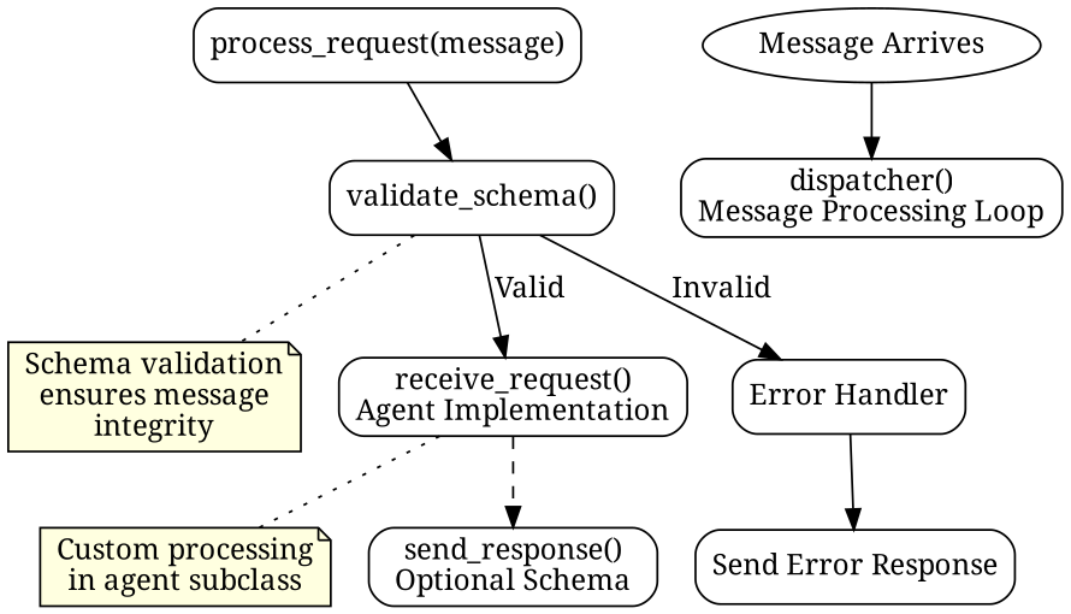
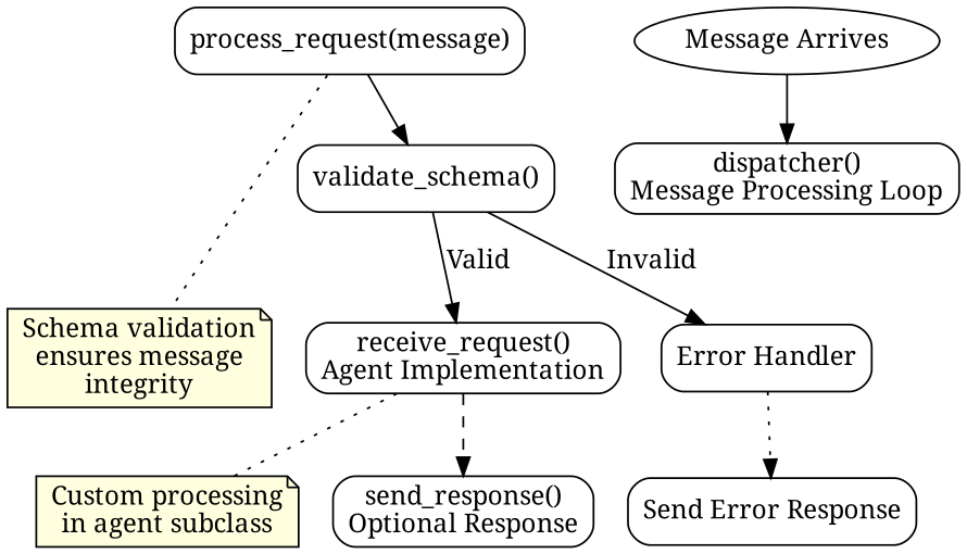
  digraph {
    fontname="Noto Serif"
    rankdir=TB
    node [fontname="Noto Serif" shape=box style=rounded]
    edge [fontname="Noto Serif"]
    n1 [fillcolor=lightyellow label="Schema validation\nensures message\nintegrity" shape=note style=filled]
    n2 [fillcolor=lightyellow label="Custom processing\nin agent subclass" shape=note style=filled]
    n3 [label="Message Arrives" shape=oval]
    n4 [label="dispatcher()\nMessage Processing Loop"]
    n5 [label="process_request(message)"]
    n6 [label="validate_schema()"]
    n7 [label="receive_request()\nAgent Implementation"]
    n8 [label="Error Handler"]
-   n9 [label="send_response()\nOptional Schema"]
+   n9 [label="send_response()\nOptional Response"]
    n10 [label="Send Error Response"]
    subgraph sub_1 {
      n1
      n2
    }
    n3 -> n4
    n5 -> n6
-   n6 -> n1 [arrowhead=none style=dotted]
+   n5 -> n1 [arrowhead=none style=dotted]
    n6 -> n7 [label=Valid]
    n6 -> n8 [label=Invalid]
    n7 -> n2 [arrowhead=none style=dotted]
    n7 -> n9 [style=dashed]
-   n8 -> n10
+   n8 -> n10 [style=dotted]
  }
